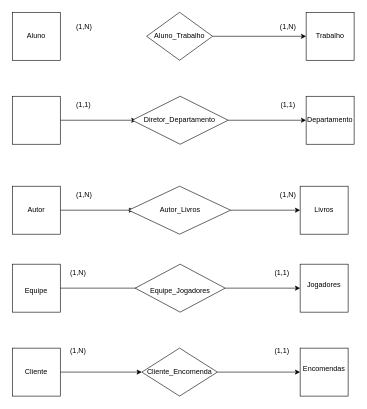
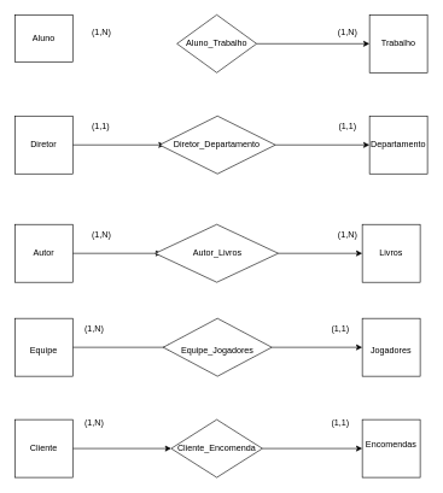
  <mxCell id="0" />
  <mxCell id="1" parent="0" />
- <mxCell id="2" value="Aluno" style="whiteSpace=wrap;html=1;aspect=fixed;" vertex="1" parent="1"><mxGeometry x="20" y="20" width="80" height="80" as="geometry" /></mxCell>
+ <mxCell id="2" value="Aluno" style="whiteSpace=wrap;html=1;aspect=fixed;" vertex="1" parent="1"><mxGeometry x="20" y="20" width="80" height="65" as="geometry" /></mxCell>
  <mxCell id="3" value="Trabalho" style="whiteSpace=wrap;html=1;aspect=fixed;" vertex="1" parent="1"><mxGeometry x="510" y="20" width="80" height="80" as="geometry" /></mxCell>
  <mxCell id="4" style="edgeStyle=orthogonalEdgeStyle;rounded=0;orthogonalLoop=1;jettySize=auto;html=1;exitX=1;exitY=0.5;exitDx=0;exitDy=0;" edge="1" parent="1" source="5" target="3"><mxGeometry relative="1" as="geometry" /></mxCell>
  <mxCell id="5" value="" style="rhombus;whiteSpace=wrap;html=1;" vertex="1" parent="1"><mxGeometry x="244" y="20" width="110" height="80" as="geometry" /></mxCell>
  <mxCell id="6" value="Aluno_Trabalho" style="text;html=1;strokeColor=none;fillColor=none;align=center;verticalAlign=middle;whiteSpace=wrap;rounded=0;" vertex="1" parent="1"><mxGeometry x="269" y="45" width="60" height="30" as="geometry" /></mxCell>
  <mxCell id="7" value="(1,N)" style="text;html=1;strokeColor=none;fillColor=none;align=center;verticalAlign=middle;whiteSpace=wrap;rounded=0;" vertex="1" parent="1"><mxGeometry x="110" y="30" width="60" height="30" as="geometry" /></mxCell>
  <mxCell id="8" value="(1,N)" style="text;html=1;strokeColor=none;fillColor=none;align=center;verticalAlign=middle;whiteSpace=wrap;rounded=0;" vertex="1" parent="1"><mxGeometry x="450" y="30" width="60" height="30" as="geometry" /></mxCell>
  <mxCell id="9" style="edgeStyle=orthogonalEdgeStyle;rounded=0;orthogonalLoop=1;jettySize=auto;html=1;exitX=1;exitY=0.5;exitDx=0;exitDy=0;entryX=0.044;entryY=0.5;entryDx=0;entryDy=0;entryPerimeter=0;" edge="1" parent="1" source="10" target="13"><mxGeometry relative="1" as="geometry" /></mxCell>
  <mxCell id="10" value="" style="whiteSpace=wrap;html=1;aspect=fixed;" vertex="1" parent="1"><mxGeometry x="20" y="160" width="80" height="80" as="geometry" /></mxCell>
  <mxCell id="11" value="" style="whiteSpace=wrap;html=1;aspect=fixed;" vertex="1" parent="1"><mxGeometry x="510" y="160" width="80" height="80" as="geometry" /></mxCell>
  <mxCell id="12" style="edgeStyle=orthogonalEdgeStyle;rounded=0;orthogonalLoop=1;jettySize=auto;html=1;exitX=1;exitY=0.5;exitDx=0;exitDy=0;entryX=0;entryY=0.5;entryDx=0;entryDy=0;" edge="1" parent="1" source="13" target="11"><mxGeometry relative="1" as="geometry" /></mxCell>
  <mxCell id="13" value="" style="rhombus;whiteSpace=wrap;html=1;" vertex="1" parent="1"><mxGeometry x="220" y="160" width="160" height="80" as="geometry" /></mxCell>
+ <mxCell id="14" value="Diretor" style="text;html=1;strokeColor=none;fillColor=none;align=center;verticalAlign=middle;whiteSpace=wrap;rounded=0;" vertex="1" parent="1"><mxGeometry x="30" y="185" width="60" height="30" as="geometry" /></mxCell>
  <mxCell id="15" value="Departamento" style="text;html=1;strokeColor=none;fillColor=none;align=center;verticalAlign=middle;whiteSpace=wrap;rounded=0;" vertex="1" parent="1"><mxGeometry x="520" y="185" width="60" height="30" as="geometry" /></mxCell>
  <mxCell id="16" value="Diretor_Departamento" style="text;html=1;strokeColor=none;fillColor=none;align=center;verticalAlign=middle;whiteSpace=wrap;rounded=0;" vertex="1" parent="1"><mxGeometry x="269" y="185" width="60" height="30" as="geometry" /></mxCell>
  <mxCell id="17" value="(1,1)" style="text;html=1;strokeColor=none;fillColor=none;align=center;verticalAlign=middle;whiteSpace=wrap;rounded=0;" vertex="1" parent="1"><mxGeometry x="109" y="160" width="60" height="30" as="geometry" /></mxCell>
  <mxCell id="18" value="(1,1)" style="text;html=1;strokeColor=none;fillColor=none;align=center;verticalAlign=middle;whiteSpace=wrap;rounded=0;" vertex="1" parent="1"><mxGeometry x="450" y="160" width="60" height="30" as="geometry" /></mxCell>
  <mxCell id="19" style="edgeStyle=orthogonalEdgeStyle;rounded=0;orthogonalLoop=1;jettySize=auto;html=1;exitX=1;exitY=0.5;exitDx=0;exitDy=0;entryX=0.053;entryY=0.5;entryDx=0;entryDy=0;entryPerimeter=0;" edge="1" parent="1" source="20" target="23"><mxGeometry relative="1" as="geometry" /></mxCell>
  <mxCell id="20" value="" style="whiteSpace=wrap;html=1;aspect=fixed;" vertex="1" parent="1"><mxGeometry x="20" y="310" width="80" height="80" as="geometry" /></mxCell>
  <mxCell id="21" value="" style="whiteSpace=wrap;html=1;aspect=fixed;" vertex="1" parent="1"><mxGeometry x="500" y="310" width="80" height="80" as="geometry" /></mxCell>
  <mxCell id="22" style="edgeStyle=orthogonalEdgeStyle;rounded=0;orthogonalLoop=1;jettySize=auto;html=1;exitX=1;exitY=0.5;exitDx=0;exitDy=0;entryX=0;entryY=0.5;entryDx=0;entryDy=0;" edge="1" parent="1" source="23" target="21"><mxGeometry relative="1" as="geometry" /></mxCell>
  <mxCell id="23" value="" style="rhombus;whiteSpace=wrap;html=1;" vertex="1" parent="1"><mxGeometry x="214" y="310" width="170" height="80" as="geometry" /></mxCell>
  <mxCell id="24" value="Autor" style="text;html=1;strokeColor=none;fillColor=none;align=center;verticalAlign=middle;whiteSpace=wrap;rounded=0;" vertex="1" parent="1"><mxGeometry x="30" y="335" width="60" height="30" as="geometry" /></mxCell>
  <mxCell id="25" value="Livros" style="text;html=1;strokeColor=none;fillColor=none;align=center;verticalAlign=middle;whiteSpace=wrap;rounded=0;" vertex="1" parent="1"><mxGeometry x="510" y="335" width="60" height="30" as="geometry" /></mxCell>
  <mxCell id="26" value="Autor_Livros" style="text;html=1;strokeColor=none;fillColor=none;align=center;verticalAlign=middle;whiteSpace=wrap;rounded=0;" vertex="1" parent="1"><mxGeometry x="270" y="335" width="60" height="30" as="geometry" /></mxCell>
  <mxCell id="27" value="(1,N)" style="text;html=1;strokeColor=none;fillColor=none;align=center;verticalAlign=middle;whiteSpace=wrap;rounded=0;" vertex="1" parent="1"><mxGeometry x="110" y="310" width="60" height="30" as="geometry" /></mxCell>
  <mxCell id="28" value="(1,N)" style="text;html=1;strokeColor=none;fillColor=none;align=center;verticalAlign=middle;whiteSpace=wrap;rounded=0;" vertex="1" parent="1"><mxGeometry x="450" y="310" width="60" height="30" as="geometry" /></mxCell>
  <mxCell id="29" style="edgeStyle=orthogonalEdgeStyle;rounded=0;orthogonalLoop=1;jettySize=auto;html=1;exitX=1;exitY=0.5;exitDx=0;exitDy=0;entryX=0.1;entryY=0.5;entryDx=0;entryDy=0;entryPerimeter=0;" edge="1" parent="1" source="30" target="33"><mxGeometry relative="1" as="geometry" /></mxCell>
  <mxCell id="30" value="" style="whiteSpace=wrap;html=1;aspect=fixed;" vertex="1" parent="1"><mxGeometry x="20" y="440" width="80" height="80" as="geometry" /></mxCell>
  <mxCell id="31" value="" style="whiteSpace=wrap;html=1;aspect=fixed;" vertex="1" parent="1"><mxGeometry x="500" y="440" width="80" height="80" as="geometry" /></mxCell>
  <mxCell id="32" style="edgeStyle=orthogonalEdgeStyle;rounded=0;orthogonalLoop=1;jettySize=auto;html=1;exitX=1;exitY=0.5;exitDx=0;exitDy=0;entryX=0;entryY=0.5;entryDx=0;entryDy=0;" edge="1" parent="1" source="33" target="31"><mxGeometry relative="1" as="geometry" /></mxCell>
  <mxCell id="33" value="" style="rhombus;whiteSpace=wrap;html=1;" vertex="1" parent="1"><mxGeometry x="225" y="440" width="150" height="80" as="geometry" /></mxCell>
  <mxCell id="34" value="Equipe" style="text;html=1;strokeColor=none;fillColor=none;align=center;verticalAlign=middle;whiteSpace=wrap;rounded=0;" vertex="1" parent="1"><mxGeometry x="30" y="470" width="60" height="30" as="geometry" /></mxCell>
- <mxCell id="35" value="Jogadores" style="text;html=1;strokeColor=none;fillColor=none;align=center;verticalAlign=middle;whiteSpace=wrap;rounded=0;" vertex="1" parent="1"><mxGeometry x="510" y="460" width="60" height="30" as="geometry" /></mxCell>
+ <mxCell id="35" value="Jogadores" style="text;html=1;strokeColor=none;fillColor=none;align=center;verticalAlign=middle;whiteSpace=wrap;rounded=0;" vertex="1" parent="1"><mxGeometry x="510" y="470" width="60" height="30" as="geometry" /></mxCell>
  <mxCell id="36" value="Equipe_Jogadores" style="text;html=1;strokeColor=none;fillColor=none;align=center;verticalAlign=middle;whiteSpace=wrap;rounded=0;" vertex="1" parent="1"><mxGeometry x="270" y="470" width="60" height="30" as="geometry" /></mxCell>
  <mxCell id="37" style="edgeStyle=orthogonalEdgeStyle;rounded=0;orthogonalLoop=1;jettySize=auto;html=1;exitX=1;exitY=0.5;exitDx=0;exitDy=0;entryX=0;entryY=0.5;entryDx=0;entryDy=0;" edge="1" parent="1" source="38" target="41"><mxGeometry relative="1" as="geometry" /></mxCell>
  <mxCell id="38" value="" style="whiteSpace=wrap;html=1;aspect=fixed;" vertex="1" parent="1"><mxGeometry x="20" y="580" width="80" height="80" as="geometry" /></mxCell>
  <mxCell id="39" value="" style="whiteSpace=wrap;html=1;aspect=fixed;" vertex="1" parent="1"><mxGeometry x="500" y="580" width="80" height="80" as="geometry" /></mxCell>
  <mxCell id="40" style="edgeStyle=orthogonalEdgeStyle;rounded=0;orthogonalLoop=1;jettySize=auto;html=1;exitX=1;exitY=0.5;exitDx=0;exitDy=0;entryX=0;entryY=0.5;entryDx=0;entryDy=0;" edge="1" parent="1" source="41" target="39"><mxGeometry relative="1" as="geometry" /></mxCell>
  <mxCell id="41" value="" style="rhombus;whiteSpace=wrap;html=1;" vertex="1" parent="1"><mxGeometry x="236" y="580" width="126" height="80" as="geometry" /></mxCell>
  <mxCell id="42" value="Cliente" style="text;html=1;strokeColor=none;fillColor=none;align=center;verticalAlign=middle;whiteSpace=wrap;rounded=0;" vertex="1" parent="1"><mxGeometry x="30" y="605" width="60" height="30" as="geometry" /></mxCell>
  <mxCell id="43" value="(1,1)" style="text;html=1;strokeColor=none;fillColor=none;align=center;verticalAlign=middle;whiteSpace=wrap;rounded=0;" vertex="1" parent="1"><mxGeometry x="440" y="440" width="60" height="30" as="geometry" /></mxCell>
  <mxCell id="44" value="Encomendas" style="text;html=1;strokeColor=none;fillColor=none;align=center;verticalAlign=middle;whiteSpace=wrap;rounded=0;" vertex="1" parent="1"><mxGeometry x="510" y="600" width="60" height="30" as="geometry" /></mxCell>
  <mxCell id="45" value="Cliente_Encomenda" style="text;html=1;strokeColor=none;fillColor=none;align=center;verticalAlign=middle;whiteSpace=wrap;rounded=0;" vertex="1" parent="1"><mxGeometry x="269" y="605" width="60" height="30" as="geometry" /></mxCell>
  <mxCell id="46" value="(1,N)" style="text;html=1;strokeColor=none;fillColor=none;align=center;verticalAlign=middle;whiteSpace=wrap;rounded=0;" vertex="1" parent="1"><mxGeometry x="100" y="440" width="60" height="30" as="geometry" /></mxCell>
  <mxCell id="47" value="(1,N)" style="text;html=1;strokeColor=none;fillColor=none;align=center;verticalAlign=middle;whiteSpace=wrap;rounded=0;" vertex="1" parent="1"><mxGeometry x="100" y="570" width="60" height="30" as="geometry" /></mxCell>
  <mxCell id="48" value="(1,1)" style="text;html=1;strokeColor=none;fillColor=none;align=center;verticalAlign=middle;whiteSpace=wrap;rounded=0;" vertex="1" parent="1"><mxGeometry x="440" y="570" width="60" height="30" as="geometry" /></mxCell>
